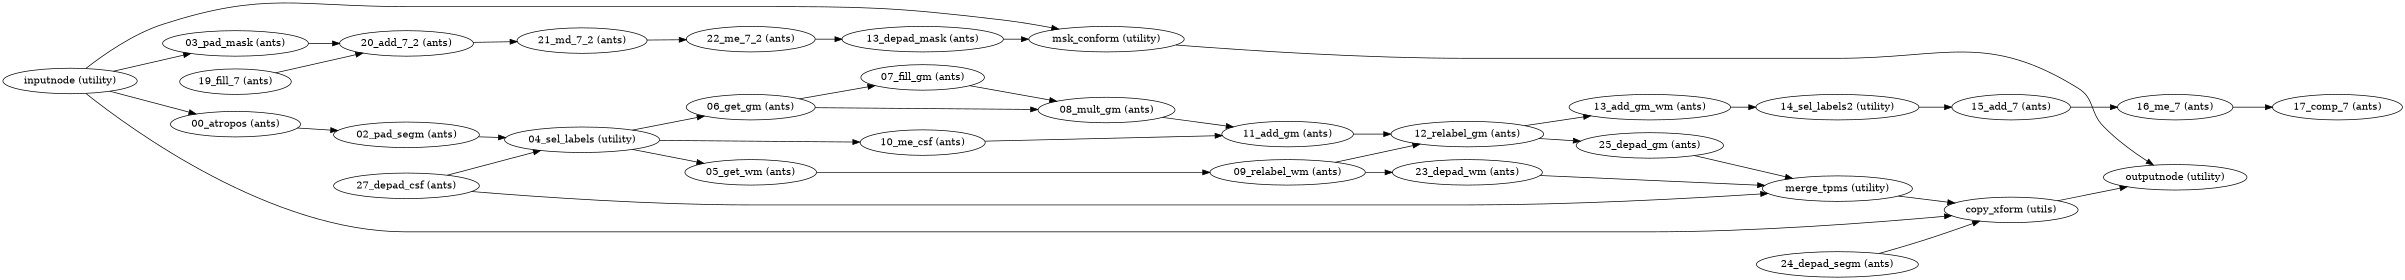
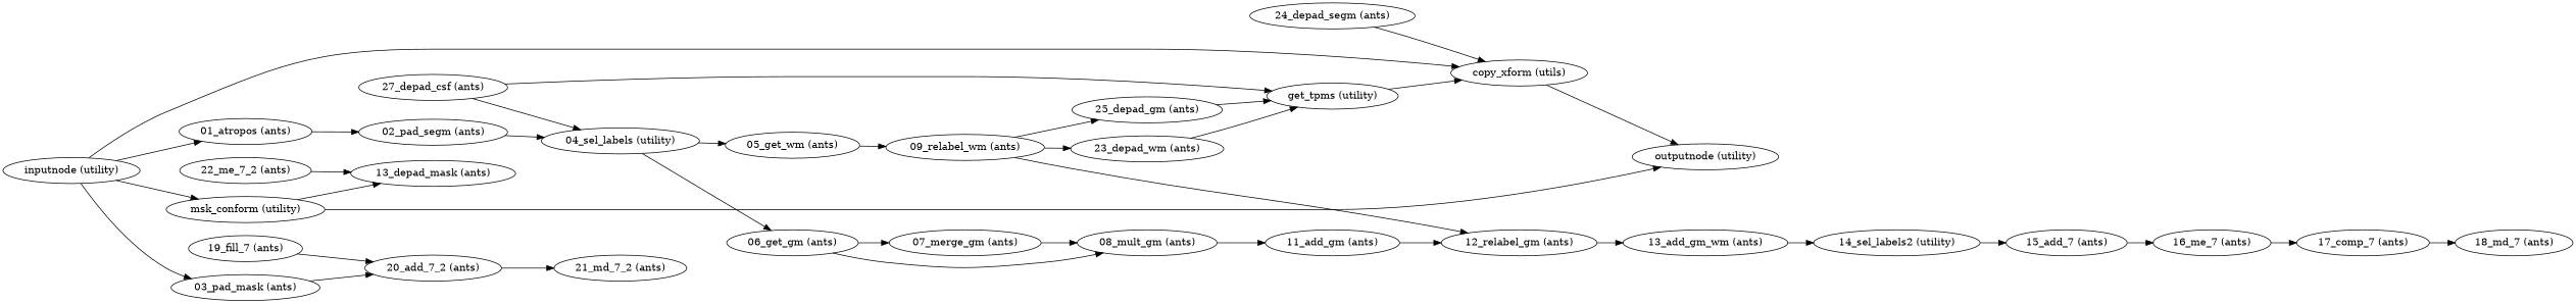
  strict digraph {
    rankdir=LR
    "inputnode (utility)"
    "copy_xform (utils)"
    "03_pad_mask (ants)"
-   "01_atropos (ants)" [label="00_atropos (ants)"]
+   "01_atropos (ants)"
    "msk_conform (utility)"
    "outputnode (utility)"
    "20_add_7_2 (ants)"
    "02_pad_segm (ants)"
    "21_md_7_2 (ants)"
    "04_sel_labels (utility)"
    "22_me_7_2 (ants)"
    "05_get_wm (ants)"
    "06_get_gm (ants)"
-   "10_me_csf (ants)"
    "09_relabel_wm (ants)"
-   "07_fill_gm (ants)"
+   "07_fill_gm (ants)" [label="07_merge_gm (ants)"]
    "08_mult_gm (ants)"
    "11_add_gm (ants)"
    "27_depad_csf (ants)"
-   "merge_tpms (utility)"
+   "merge_tpms (utility)" [label="get_tpms (utility)"]
    n21 [label="23_depad_wm (ants)"]
    "12_relabel_gm (ants)"
    "13_add_gm_wm (ants)"
    "14_sel_labels2 (utility)"
    "25_depad_gm (ants)"
    "15_add_7 (ants)"
    "24_depad_segm (ants)"
    "16_me_7 (ants)"
    "17_comp_7 (ants)"
+   "18_md_7 (ants)"
    "19_fill_7 (ants)"
    n32 [label="13_depad_mask (ants)"]
    "inputnode (utility)" -> "copy_xform (utils)"
    "inputnode (utility)" -> "03_pad_mask (ants)"
    "inputnode (utility)" -> "01_atropos (ants)"
    "inputnode (utility)" -> "msk_conform (utility)"
    "copy_xform (utils)" -> "outputnode (utility)"
    "03_pad_mask (ants)" -> "20_add_7_2 (ants)"
    "01_atropos (ants)" -> "02_pad_segm (ants)"
    "msk_conform (utility)" -> "outputnode (utility)"
    "20_add_7_2 (ants)" -> "21_md_7_2 (ants)"
    "02_pad_segm (ants)" -> "04_sel_labels (utility)"
-   "21_md_7_2 (ants)" -> "22_me_7_2 (ants)"
    "04_sel_labels (utility)" -> "05_get_wm (ants)"
    "04_sel_labels (utility)" -> "06_get_gm (ants)"
-   "04_sel_labels (utility)" -> "10_me_csf (ants)"
    "22_me_7_2 (ants)" -> n32
    "05_get_wm (ants)" -> "09_relabel_wm (ants)"
    "06_get_gm (ants)" -> "07_fill_gm (ants)"
    "06_get_gm (ants)" -> "08_mult_gm (ants)"
-   "10_me_csf (ants)" -> "11_add_gm (ants)"
    "09_relabel_wm (ants)" -> n21
    "09_relabel_wm (ants)" -> "12_relabel_gm (ants)"
    "07_fill_gm (ants)" -> "08_mult_gm (ants)"
    "08_mult_gm (ants)" -> "11_add_gm (ants)"
    "11_add_gm (ants)" -> "12_relabel_gm (ants)"
    "27_depad_csf (ants)" -> "04_sel_labels (utility)"
    "27_depad_csf (ants)" -> "merge_tpms (utility)"
    "merge_tpms (utility)" -> "copy_xform (utils)"
    n21 -> "merge_tpms (utility)"
    "12_relabel_gm (ants)" -> "13_add_gm_wm (ants)"
-   "12_relabel_gm (ants)" -> "25_depad_gm (ants)"
+   "09_relabel_wm (ants)" -> "25_depad_gm (ants)"
    "13_add_gm_wm (ants)" -> "14_sel_labels2 (utility)"
    "14_sel_labels2 (utility)" -> "15_add_7 (ants)"
    "25_depad_gm (ants)" -> "merge_tpms (utility)"
    "15_add_7 (ants)" -> "16_me_7 (ants)"
    "24_depad_segm (ants)" -> "copy_xform (utils)"
    "16_me_7 (ants)" -> "17_comp_7 (ants)"
+   "17_comp_7 (ants)" -> "18_md_7 (ants)"
    "19_fill_7 (ants)" -> "20_add_7_2 (ants)"
-   n32 -> "msk_conform (utility)"
+   "msk_conform (utility)" -> n32
  }
